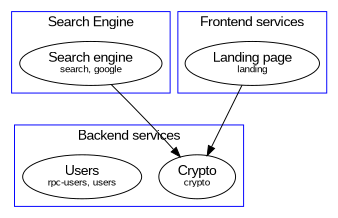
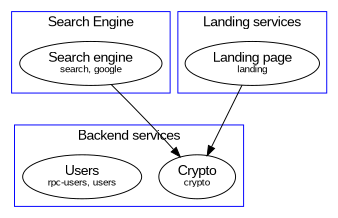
  digraph {
    compound=true
    fontname="Liberation Sans"
    rank=same
    ranksep=1
    node [fontname="Liberation Sans"]
    edge [fontname="Liberation Sans"]
    n1 [label=<Search engine<br/><font point-size="10">search, google</font>>]
    n2 [label=<Landing page<br/><font point-size="10">landing</font>>]
    n3 [label=<Crypto<br/><font point-size="10">crypto</font>>]
    n4 [label=<Users<br/><font point-size="10">rpc-users, users</font>>]
    subgraph cluster_1 {
      color=blue
      label="Search Engine"
      n1
    }
    subgraph cluster_2 {
      color=blue
-     label="Frontend services"
+     label="Landing services"
      n2
    }
    subgraph cluster_3 {
      color=blue
      label="Backend services"
      n3
      n4
    }
    n1 -> n3
    n2 -> n3
  }
